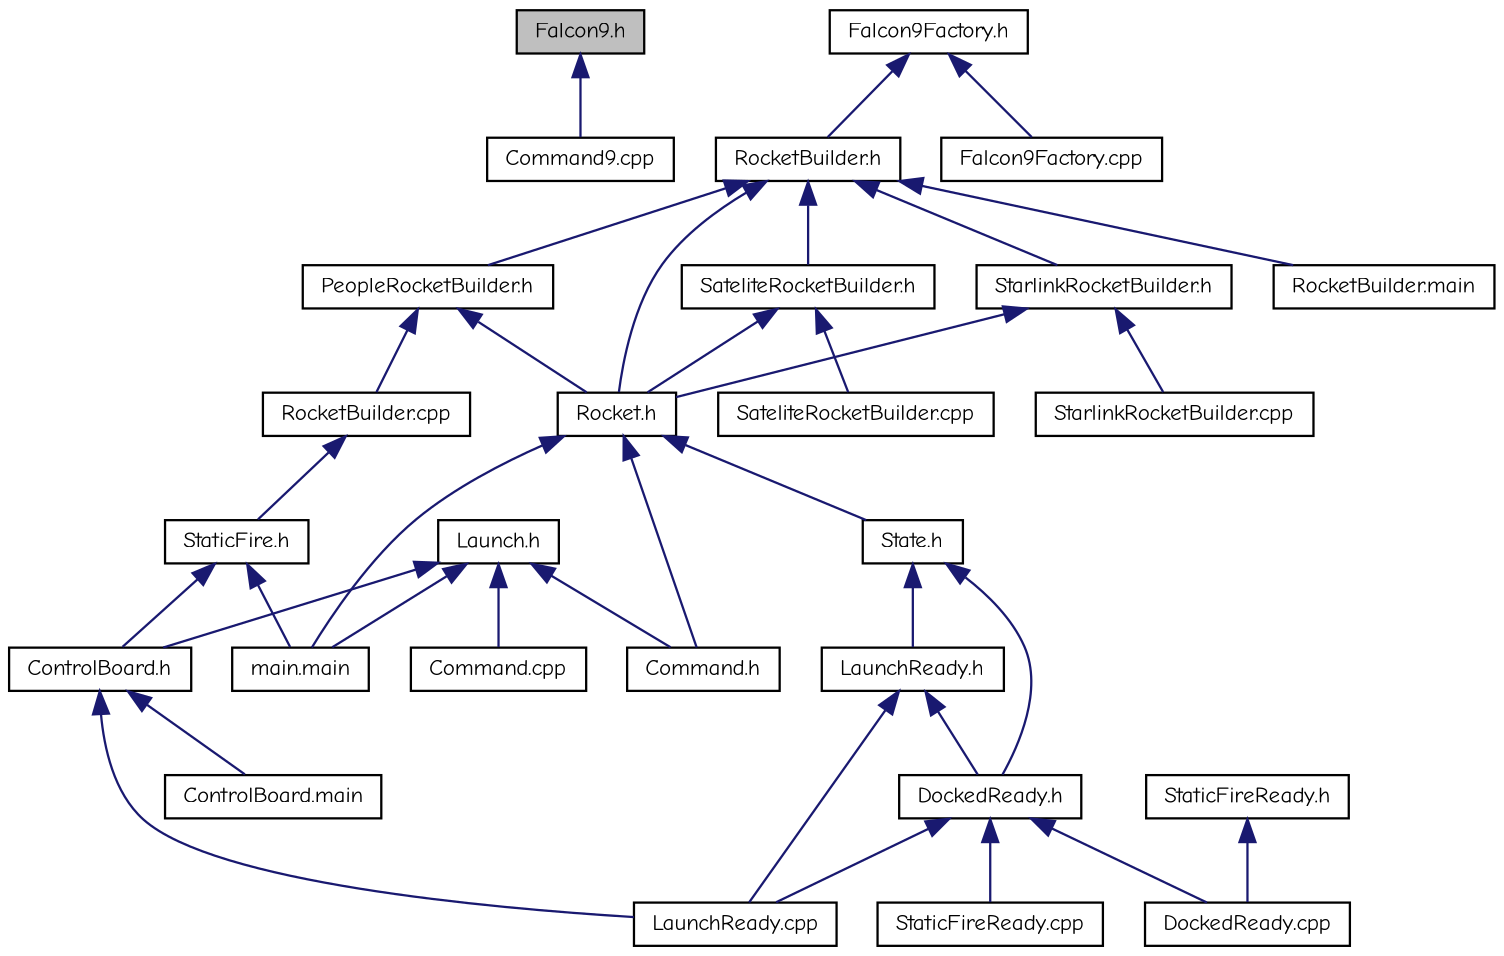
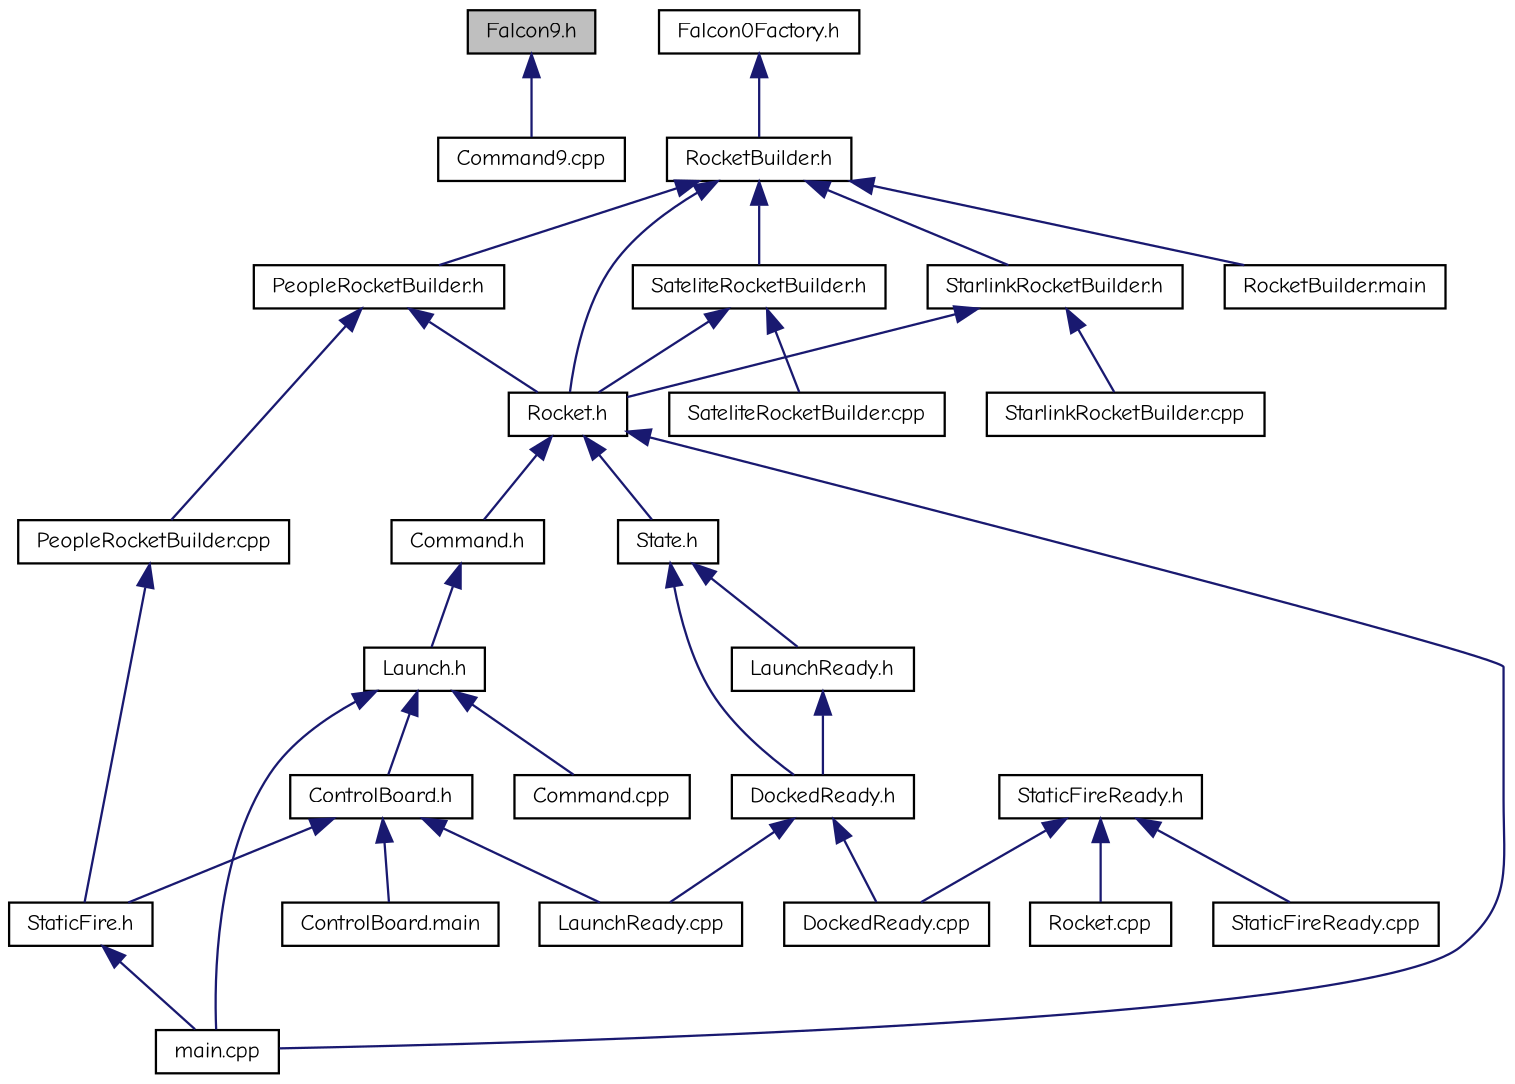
  digraph {
    fontname="Comic Neue"
    node [color=black fillcolor=white fontname="Comic Neue" fontsize=10 shape=record style=filled]
    edge [color=midnightblue dir=back fontname="Comic Neue" fontsize=10 labelfontname=Helvetica labelfontsize=10 style=solid]
    n1 [fillcolor=grey75 fontcolor=black height=0.2 label="Falcon9.h" width=0.4]
    n2 [height=0.2 label="Command9.cpp" width=0.4]
-   n3 [height=0.2 label="Falcon9Factory.h" width=0.4]
+   n3 [height=0.2 label="Falcon0Factory.h" width=0.4]
    n4 [height=0.2 label="RocketBuilder.h" width=0.4]
-   n5 [height=0.2 label="Falcon9Factory.cpp" width=0.4]
    n6 [height=0.2 label="Rocket.h" width=0.4]
    n7 [height=0.2 label="PeopleRocketBuilder.h" width=0.4]
    n8 [height=0.2 label="SateliteRocketBuilder.h" width=0.4]
    n9 [height=0.2 label="StarlinkRocketBuilder.h" width=0.4]
    n10 [height=0.2 label="RocketBuilder.main" width=0.4]
    n11 [height=0.2 label="Command.h" width=0.4]
-   n12 [height=0.2 label="main.main" width=0.4]
+   n12 [height=0.2 label="main.cpp" width=0.4]
    n13 [height=0.2 label="State.h" width=0.4]
-   n14 [height=0.2 label="RocketBuilder.cpp" width=0.4]
+   n14 [height=0.2 label="PeopleRocketBuilder.cpp" width=0.4]
    n15 [height=0.2 label="SateliteRocketBuilder.cpp" width=0.4]
    n16 [height=0.2 label="StarlinkRocketBuilder.cpp" width=0.4]
    n17 [height=0.2 label="Launch.h" width=0.4]
    n18 [height=0.2 label="DockedReady.h" width=0.4]
    n19 [height=0.2 label="LaunchReady.h" width=0.4]
+   n20 [height=0.2 label="Rocket.cpp" width=0.4]
    n21 [height=0.2 label="Command.cpp" width=0.4]
    n22 [height=0.2 label="StaticFire.h" width=0.4]
    n23 [height=0.2 label="ControlBoard.h" width=0.4]
    n24 [height=0.2 label="ControlBoard.main" width=0.4]
    n25 [height=0.2 label="LaunchReady.cpp" width=0.4]
    n26 [height=0.2 label="DockedReady.cpp" width=0.4]
    n27 [height=0.2 label="StaticFireReady.h" width=0.4]
    n28 [height=0.2 label="StaticFireReady.cpp" width=0.4]
    n1 -> n2
    n3 -> n4
-   n3 -> n5
    n4 -> n6
    n4 -> n7
    n4 -> n8
    n4 -> n9
    n4 -> n10
    n6 -> n11
    n6 -> n12
    n6 -> n13
    n7 -> n6
    n7 -> n14
    n8 -> n6
    n8 -> n15
    n9 -> n6
    n9 -> n16
-   n17 -> n11
+   n11 -> n17
    n13 -> n18
    n13 -> n19
    n14 -> n22
    n17 -> n12
    n17 -> n21
    n17 -> n23
    n18 -> n25
    n18 -> n26
    n19 -> n18
-   n19 -> n25
    n22 -> n12
-   n22 -> n23
+   n23 -> n22
    n23 -> n24
    n23 -> n25
+   n27 -> n20
    n27 -> n26
-   n18 -> n28
+   n27 -> n28
  }
